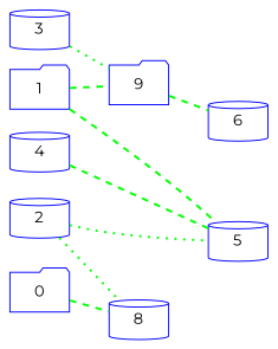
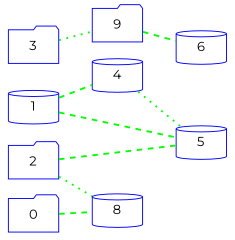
  graph {
    fontname=Montserrat
    rankdir=LR
    node [color=blue fontname=Montserrat shape=cylinder]
    edge [color=green fontname=Montserrat penwidth=2 style=dashed weight=0]
-   1 [shape=folder]
+   1
    4
    5
-   2
+   2 [shape=folder]
    8
    n6 [label=0 shape=folder]
    9 [shape=folder]
-   3
+   3 [shape=folder]
    6
-   1 -- 9
+   1 -- 4
    1 -- 5
-   4 -- 5
-   2 -- 5 [style=dotted]
+   4 -- 5 [style=dotted]
+   2 -- 5
    2 -- 8 [style=dotted]
    n6 -- 8
    9 -- 6
    3 -- 9 [style=dotted]
  }
